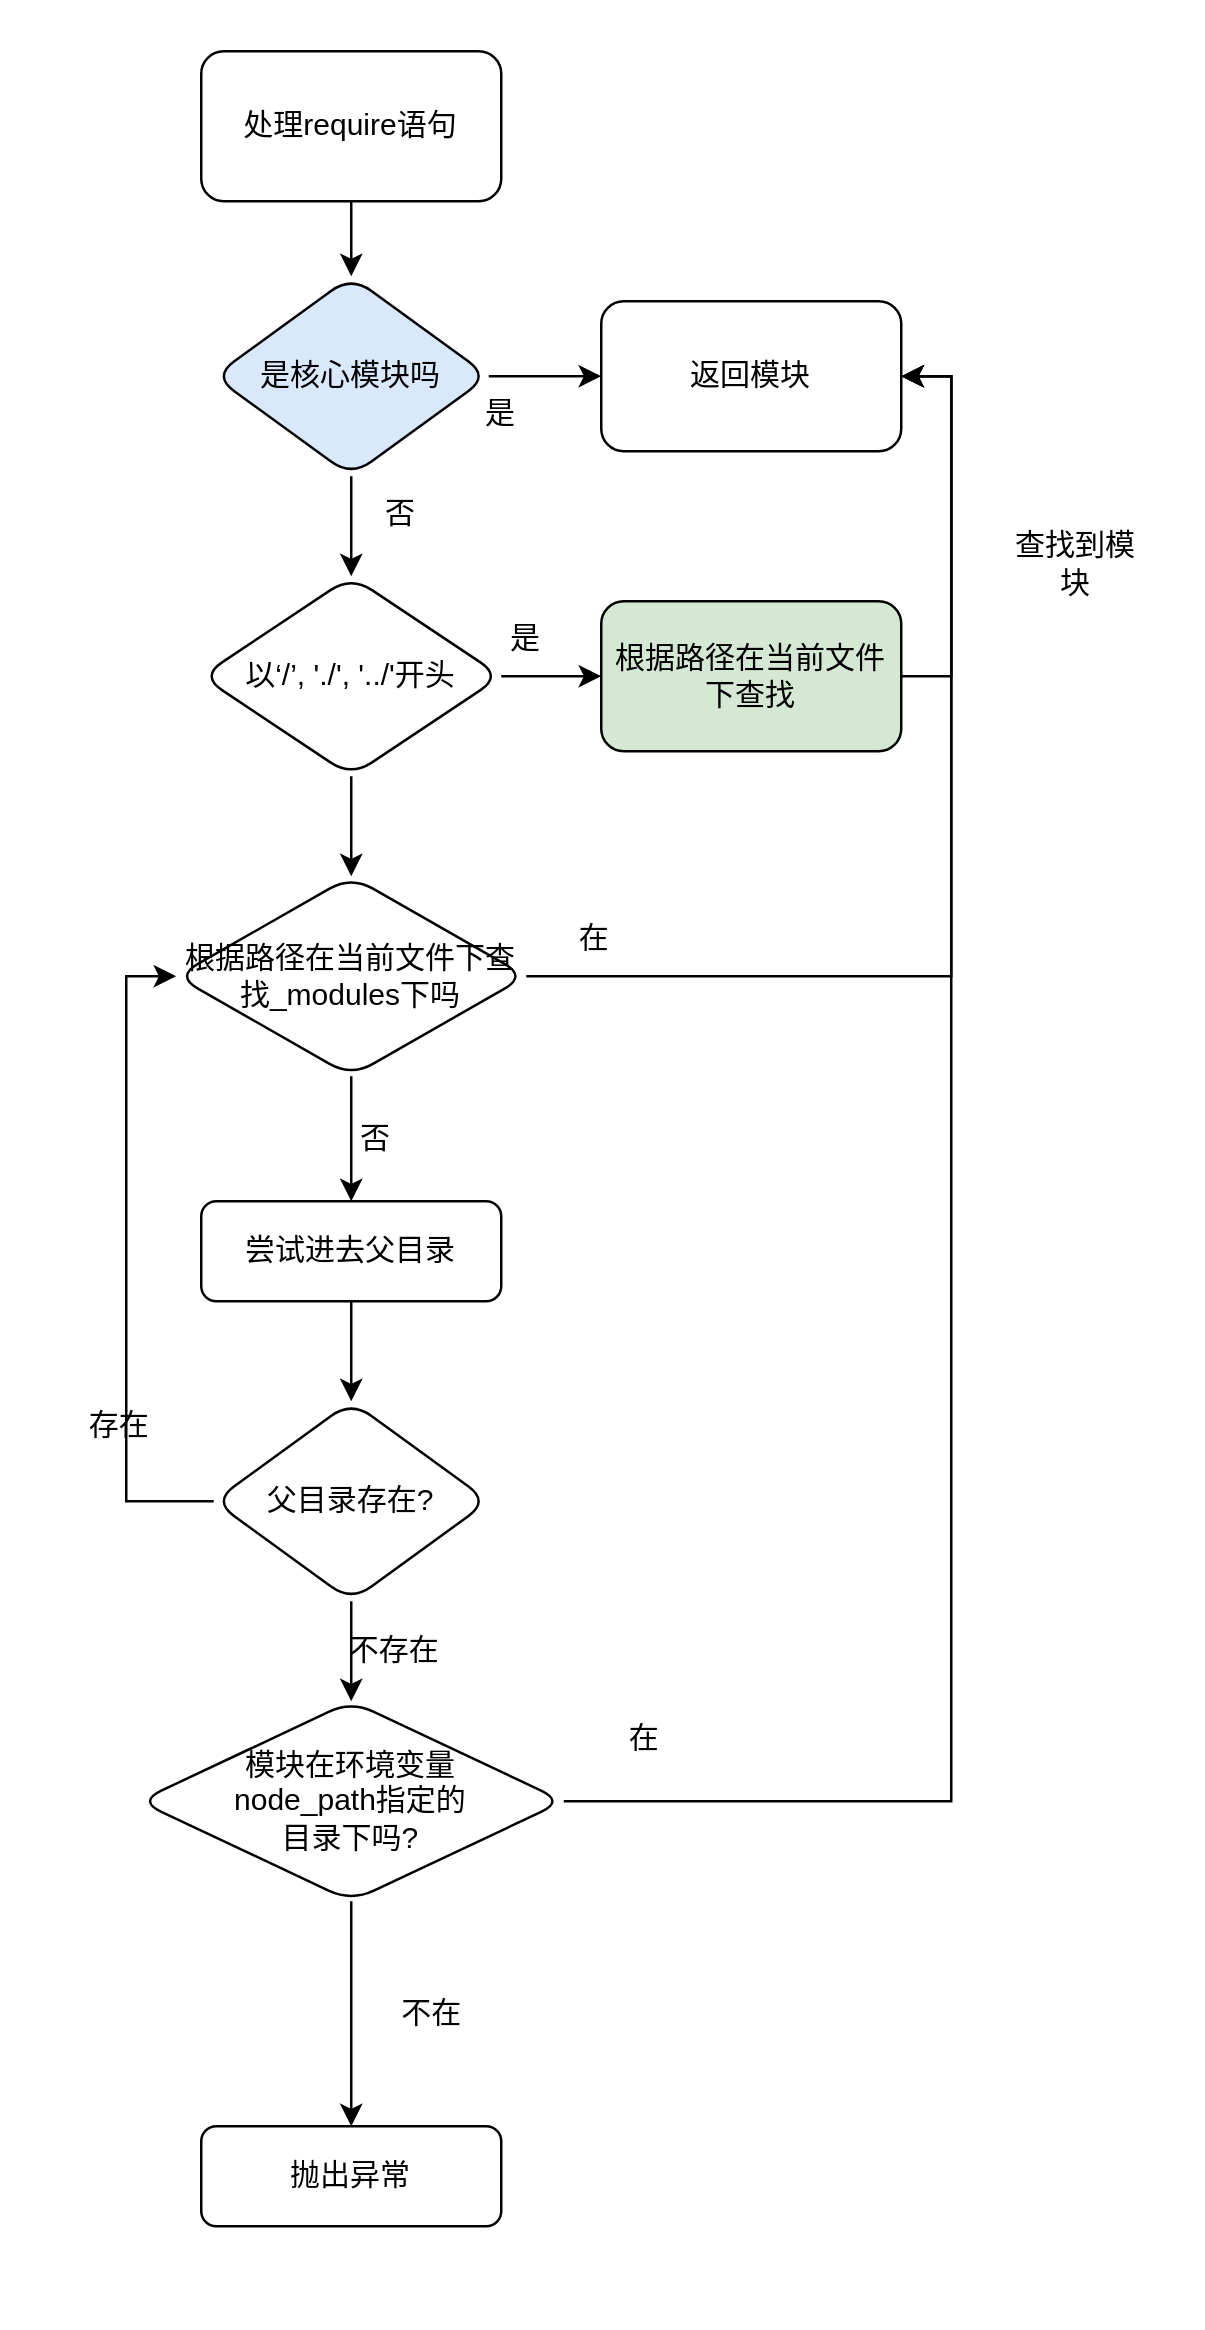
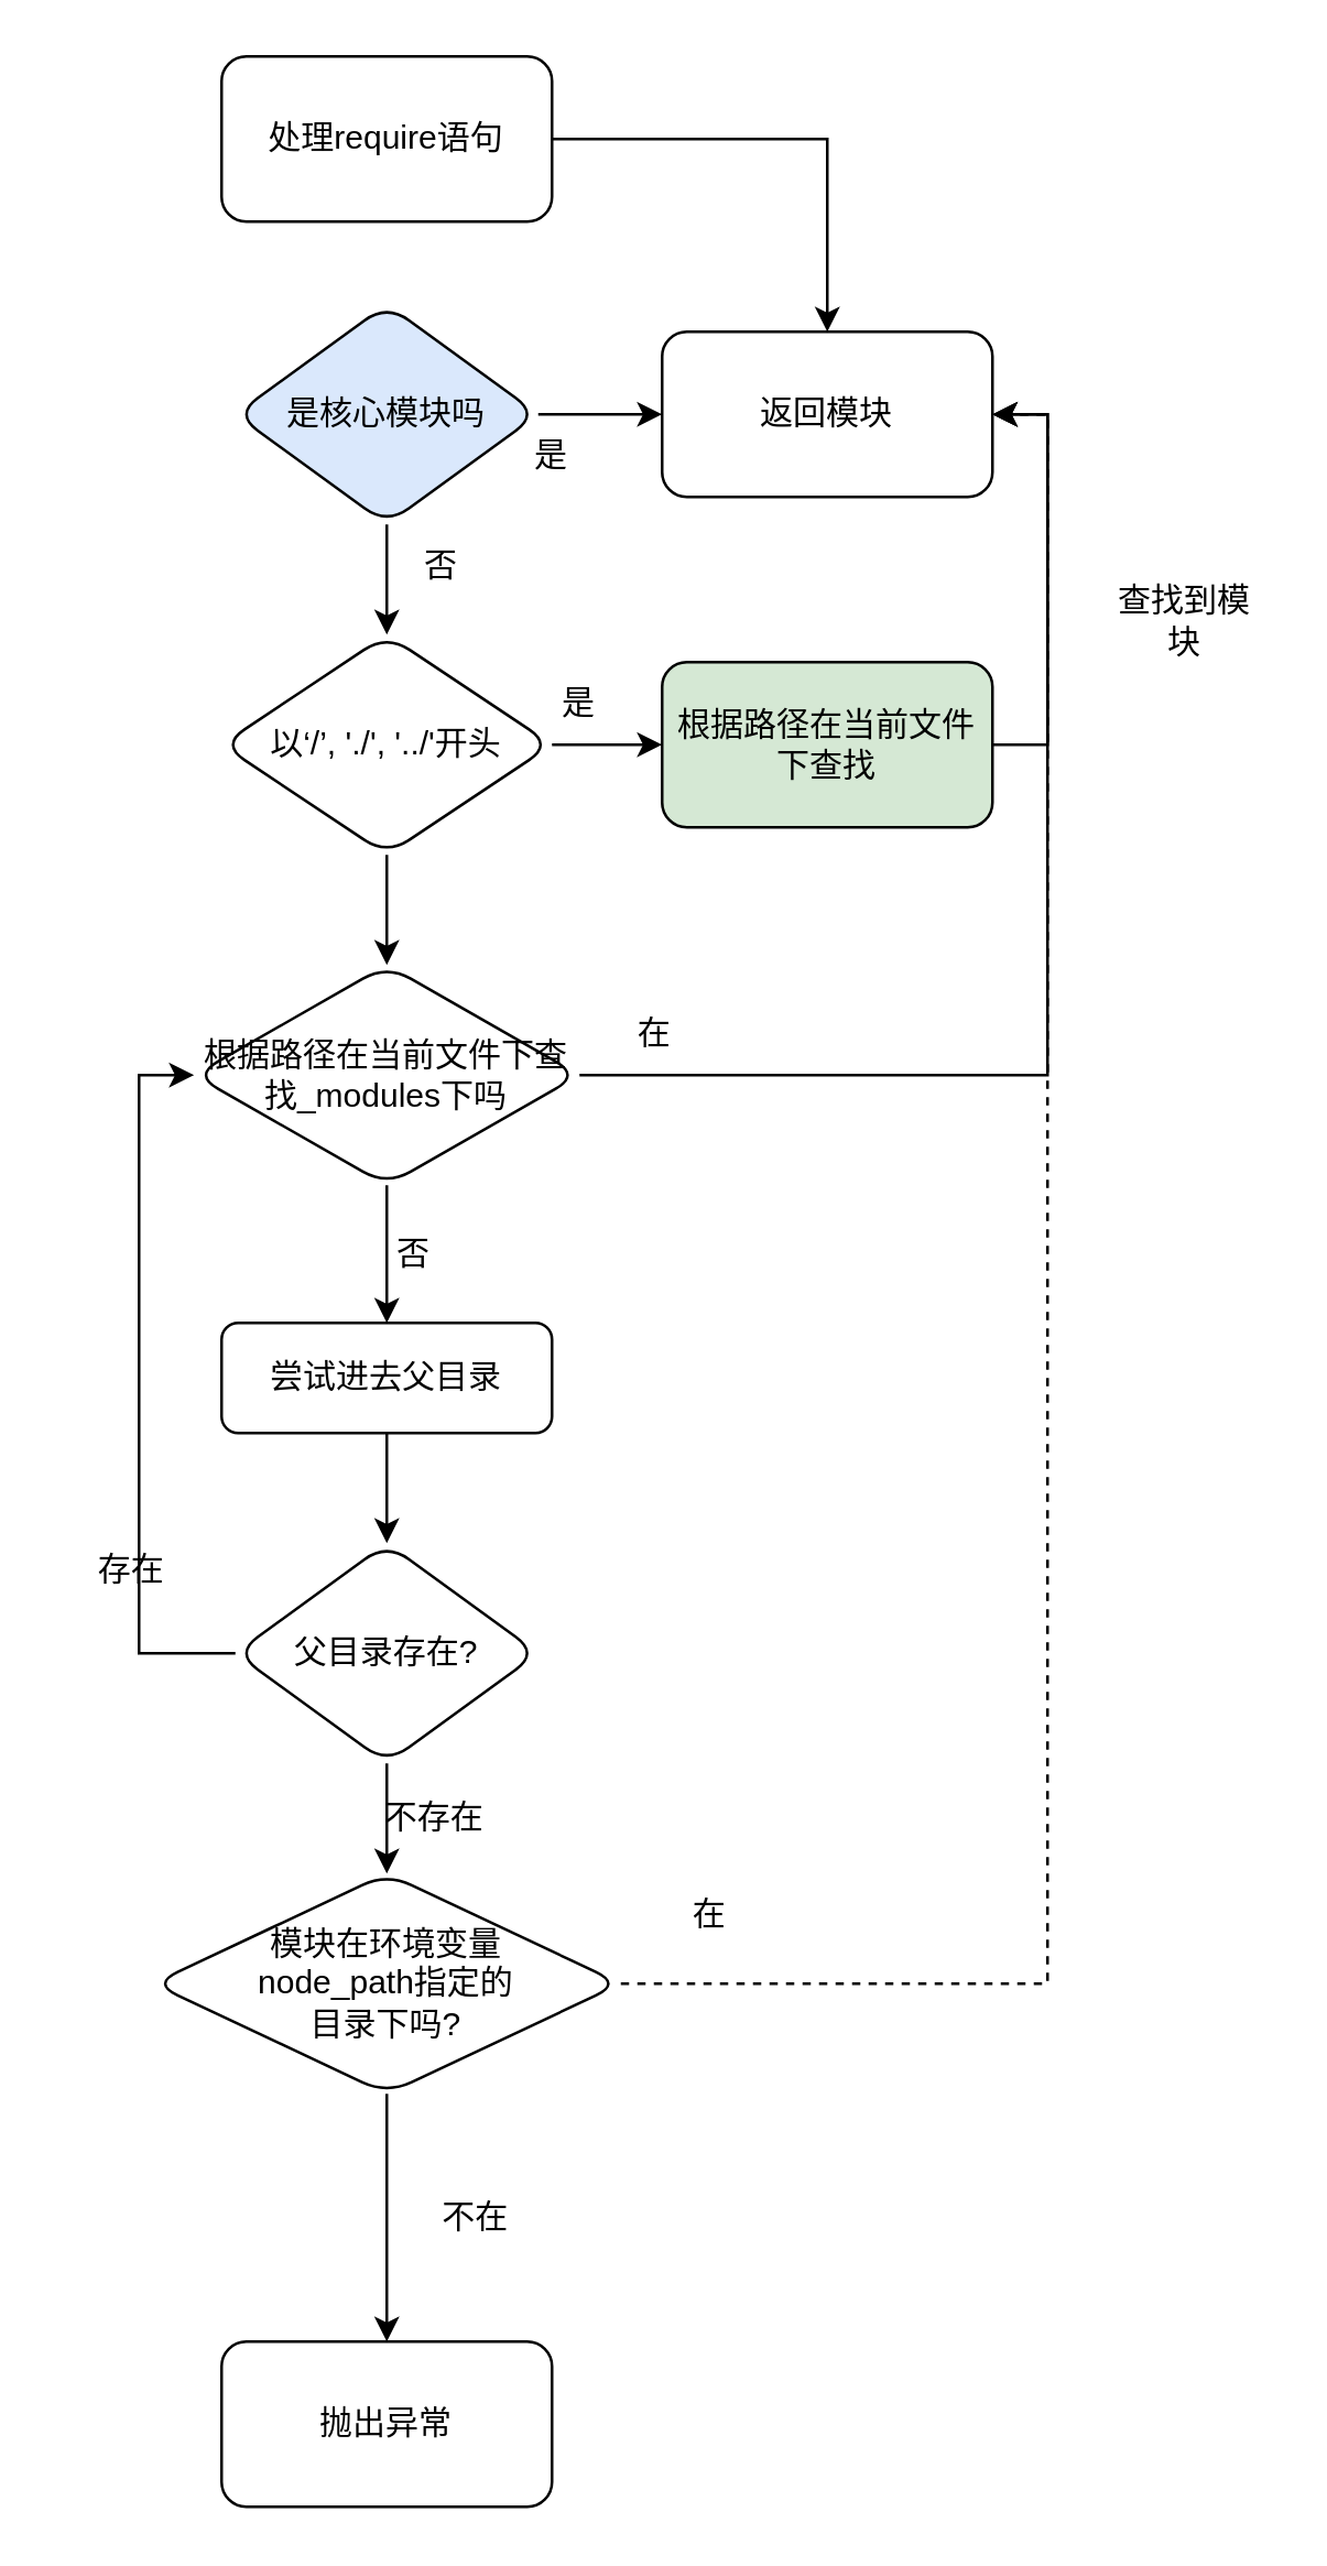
  <mxCell id="0" />
  <mxCell id="1" parent="0" />
- <mxCell id="2" value="" style="edgeStyle=orthogonalEdgeStyle;rounded=0;orthogonalLoop=1;jettySize=auto;html=1;" edge="1" parent="1" source="3" target="6"><mxGeometry relative="1" as="geometry" /></mxCell>
+ <mxCell id="2" value="" style="edgeStyle=orthogonalEdgeStyle;rounded=0;orthogonalLoop=1;jettySize=auto;html=1;" edge="1" parent="1" source="3" target="7"><mxGeometry relative="1" as="geometry" /></mxCell>
  <mxCell id="3" value="处理require语句" style="rounded=1;whiteSpace=wrap;html=1;" vertex="1" parent="1"><mxGeometry x="80" y="20" width="120" height="60" as="geometry" /></mxCell>
  <mxCell id="4" value="" style="edgeStyle=orthogonalEdgeStyle;rounded=0;orthogonalLoop=1;jettySize=auto;html=1;" edge="1" parent="1" source="6" target="7"><mxGeometry relative="1" as="geometry" /></mxCell>
  <mxCell id="5" value="" style="edgeStyle=orthogonalEdgeStyle;rounded=0;orthogonalLoop=1;jettySize=auto;html=1;" edge="1" parent="1" source="6" target="11"><mxGeometry relative="1" as="geometry" /></mxCell>
  <mxCell id="6" value="是核心模块吗" style="rhombus;whiteSpace=wrap;html=1;rounded=1;fillColor=#dae8fc;" vertex="1" parent="1"><mxGeometry x="85" y="110" width="110" height="80" as="geometry" /></mxCell>
  <mxCell id="7" value="返回模块" style="whiteSpace=wrap;html=1;rounded=1;" vertex="1" parent="1"><mxGeometry x="240" y="120" width="120" height="60" as="geometry" /></mxCell>
  <mxCell id="8" value="是" style="text;html=1;strokeColor=none;fillColor=none;align=center;verticalAlign=middle;whiteSpace=wrap;rounded=0;" vertex="1" parent="1"><mxGeometry x="170" y="150" width="60" height="30" as="geometry" /></mxCell>
  <mxCell id="9" value="" style="edgeStyle=orthogonalEdgeStyle;rounded=0;orthogonalLoop=1;jettySize=auto;html=1;" edge="1" parent="1" source="11" target="14"><mxGeometry relative="1" as="geometry" /></mxCell>
  <mxCell id="10" value="" style="edgeStyle=orthogonalEdgeStyle;rounded=0;orthogonalLoop=1;jettySize=auto;html=1;" edge="1" parent="1" source="11" target="19"><mxGeometry relative="1" as="geometry" /></mxCell>
  <mxCell id="11" value="以‘/’, './', '../'开头" style="rhombus;whiteSpace=wrap;html=1;rounded=1;" vertex="1" parent="1"><mxGeometry x="80" y="230" width="120" height="80" as="geometry" /></mxCell>
  <mxCell id="12" value="否" style="text;html=1;strokeColor=none;fillColor=none;align=center;verticalAlign=middle;whiteSpace=wrap;rounded=0;" vertex="1" parent="1"><mxGeometry x="130" y="190" width="60" height="30" as="geometry" /></mxCell>
  <mxCell id="13" style="edgeStyle=orthogonalEdgeStyle;rounded=0;orthogonalLoop=1;jettySize=auto;html=1;exitX=1;exitY=0.5;exitDx=0;exitDy=0;entryX=1;entryY=0.5;entryDx=0;entryDy=0;" edge="1" parent="1" source="14" target="7"><mxGeometry relative="1" as="geometry" /></mxCell>
  <mxCell id="14" value="根据路径在当前文件下查找" style="whiteSpace=wrap;html=1;rounded=1;fillColor=#d5e8d4;" vertex="1" parent="1"><mxGeometry x="240" y="240" width="120" height="60" as="geometry" /></mxCell>
  <mxCell id="15" value="是" style="text;html=1;strokeColor=none;fillColor=none;align=center;verticalAlign=middle;whiteSpace=wrap;rounded=0;" vertex="1" parent="1"><mxGeometry x="180" y="240" width="60" height="30" as="geometry" /></mxCell>
  <mxCell id="16" value="查找到模块" style="text;html=1;strokeColor=none;fillColor=none;align=center;verticalAlign=middle;whiteSpace=wrap;rounded=0;" vertex="1" parent="1"><mxGeometry x="400" y="210" width="60" height="30" as="geometry" /></mxCell>
  <mxCell id="17" style="edgeStyle=orthogonalEdgeStyle;rounded=0;orthogonalLoop=1;jettySize=auto;html=1;exitX=1;exitY=0.5;exitDx=0;exitDy=0;entryX=1;entryY=0.5;entryDx=0;entryDy=0;" edge="1" parent="1" source="19" target="7"><mxGeometry relative="1" as="geometry" /></mxCell>
  <mxCell id="18" value="" style="edgeStyle=orthogonalEdgeStyle;rounded=0;orthogonalLoop=1;jettySize=auto;html=1;" edge="1" parent="1" source="19" target="22"><mxGeometry relative="1" as="geometry" /></mxCell>
  <mxCell id="19" value="根据路径在当前文件下查找_modules下吗" style="rhombus;whiteSpace=wrap;html=1;rounded=1;" vertex="1" parent="1"><mxGeometry x="70" y="350" width="140" height="80" as="geometry" /></mxCell>
  <mxCell id="20" value="在" style="text;html=1;strokeColor=none;fillColor=none;align=center;verticalAlign=middle;whiteSpace=wrap;rounded=0;" vertex="1" parent="1"><mxGeometry x="210" y="360" width="55" height="30" as="geometry" /></mxCell>
  <mxCell id="21" value="" style="edgeStyle=orthogonalEdgeStyle;rounded=0;orthogonalLoop=1;jettySize=auto;html=1;" edge="1" parent="1" source="22" target="26"><mxGeometry relative="1" as="geometry" /></mxCell>
  <mxCell id="22" value="尝试进去父目录" style="whiteSpace=wrap;html=1;rounded=1;" vertex="1" parent="1"><mxGeometry x="80" y="480" width="120" height="40" as="geometry" /></mxCell>
  <mxCell id="23" value="否" style="text;html=1;strokeColor=none;fillColor=none;align=center;verticalAlign=middle;whiteSpace=wrap;rounded=0;" vertex="1" parent="1"><mxGeometry x="120" y="440" width="60" height="30" as="geometry" /></mxCell>
  <mxCell id="24" style="edgeStyle=orthogonalEdgeStyle;rounded=0;orthogonalLoop=1;jettySize=auto;html=1;exitX=0;exitY=0.5;exitDx=0;exitDy=0;entryX=0;entryY=0.5;entryDx=0;entryDy=0;" edge="1" parent="1" source="26" target="19"><mxGeometry relative="1" as="geometry" /></mxCell>
  <mxCell id="25" value="" style="edgeStyle=orthogonalEdgeStyle;rounded=0;orthogonalLoop=1;jettySize=auto;html=1;" edge="1" parent="1" source="26" target="30"><mxGeometry relative="1" as="geometry" /></mxCell>
  <mxCell id="26" value="父目录存在?" style="rhombus;whiteSpace=wrap;html=1;rounded=1;" vertex="1" parent="1"><mxGeometry x="85" y="560" width="110" height="80" as="geometry" /></mxCell>
  <mxCell id="27" value="存在" style="text;html=1;strokeColor=none;fillColor=none;align=center;verticalAlign=middle;whiteSpace=wrap;rounded=0;" vertex="1" parent="1"><mxGeometry x="20" y="555" width="55" height="30" as="geometry" /></mxCell>
  <mxCell id="28" value="" style="edgeStyle=orthogonalEdgeStyle;rounded=0;orthogonalLoop=1;jettySize=auto;html=1;" edge="1" parent="1" source="30" target="32"><mxGeometry relative="1" as="geometry" /></mxCell>
- <mxCell id="29" style="edgeStyle=orthogonalEdgeStyle;rounded=0;orthogonalLoop=1;jettySize=auto;html=1;exitX=1;exitY=0.5;exitDx=0;exitDy=0;entryX=1;entryY=0.5;entryDx=0;entryDy=0;" edge="1" parent="1" source="30" target="7"><mxGeometry relative="1" as="geometry" /></mxCell>
+ <mxCell id="29" style="edgeStyle=orthogonalEdgeStyle;rounded=0;orthogonalLoop=1;jettySize=auto;html=1;exitX=1;exitY=0.5;exitDx=0;exitDy=0;entryX=1;entryY=0.5;entryDx=0;entryDy=0;dashed=1;" edge="1" parent="1" source="30" target="7"><mxGeometry relative="1" as="geometry" /></mxCell>
  <mxCell id="30" value="模块在环境变量&lt;br&gt;node_path指定的&lt;br&gt;目录下吗?" style="rhombus;whiteSpace=wrap;html=1;rounded=1;" vertex="1" parent="1"><mxGeometry x="55" y="680" width="170" height="80" as="geometry" /></mxCell>
  <mxCell id="31" value="不存在" style="text;html=1;strokeColor=none;fillColor=none;align=center;verticalAlign=middle;whiteSpace=wrap;rounded=0;" vertex="1" parent="1"><mxGeometry x="130" y="650" width="55" height="20" as="geometry" /></mxCell>
- <mxCell id="32" value="抛出异常" style="whiteSpace=wrap;html=1;rounded=1;" vertex="1" parent="1"><mxGeometry x="80" y="850" width="120" height="40" as="geometry" /></mxCell>
+ <mxCell id="32" value="抛出异常" style="whiteSpace=wrap;html=1;rounded=1;" vertex="1" parent="1"><mxGeometry x="80" y="850" width="120" height="60" as="geometry" /></mxCell>
  <mxCell id="33" value="在" style="text;html=1;strokeColor=none;fillColor=none;align=center;verticalAlign=middle;whiteSpace=wrap;rounded=0;" vertex="1" parent="1"><mxGeometry x="230" y="680" width="55" height="30" as="geometry" /></mxCell>
  <mxCell id="34" value="不在" style="text;html=1;strokeColor=none;fillColor=none;align=center;verticalAlign=middle;whiteSpace=wrap;rounded=0;" vertex="1" parent="1"><mxGeometry x="145" y="790" width="55" height="30" as="geometry" /></mxCell>
